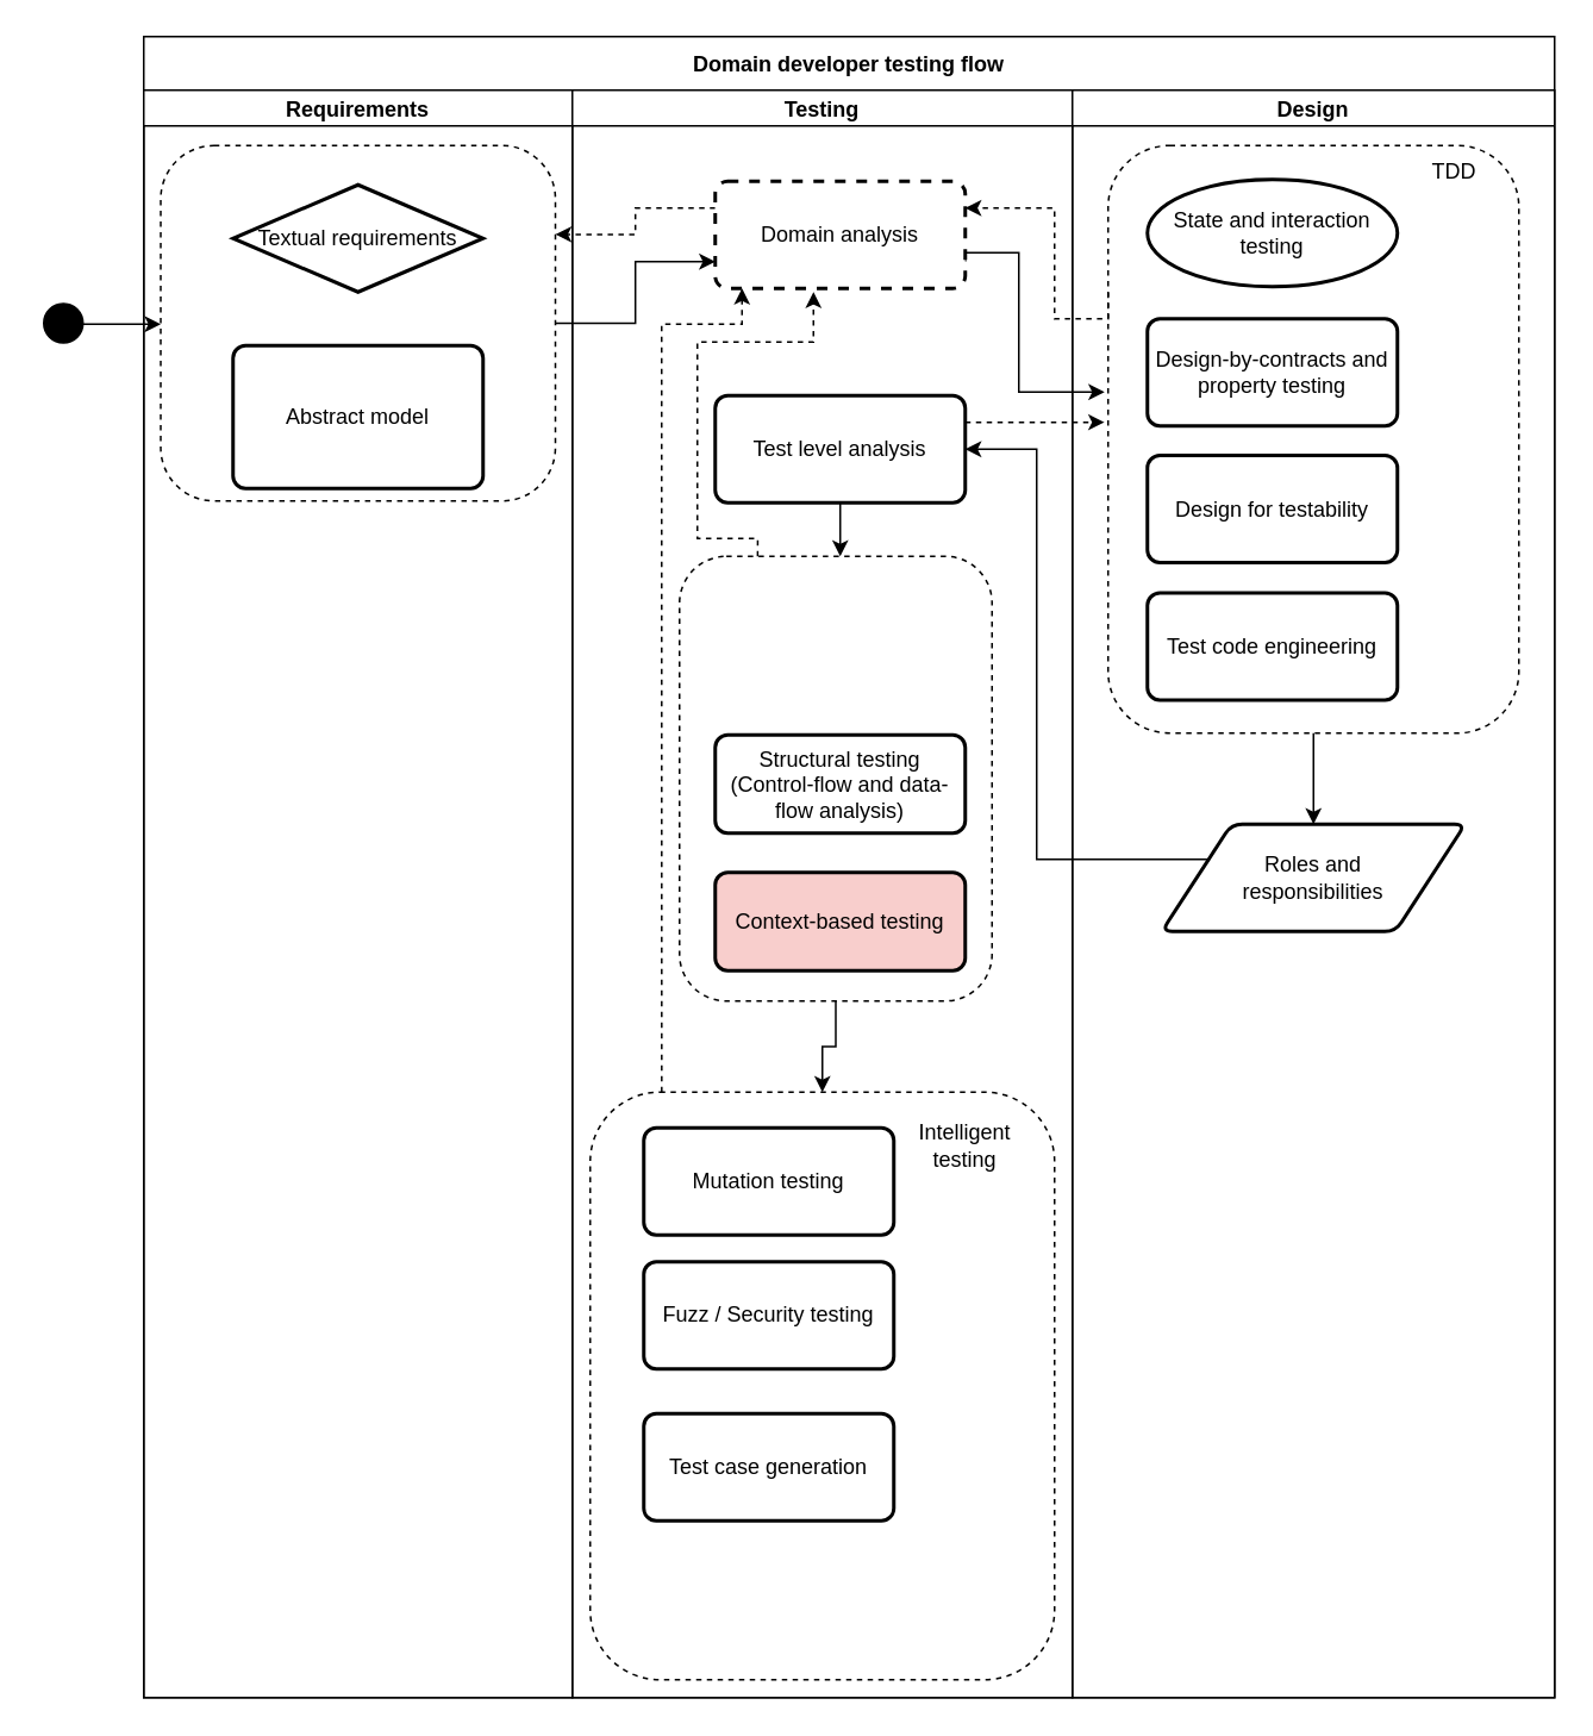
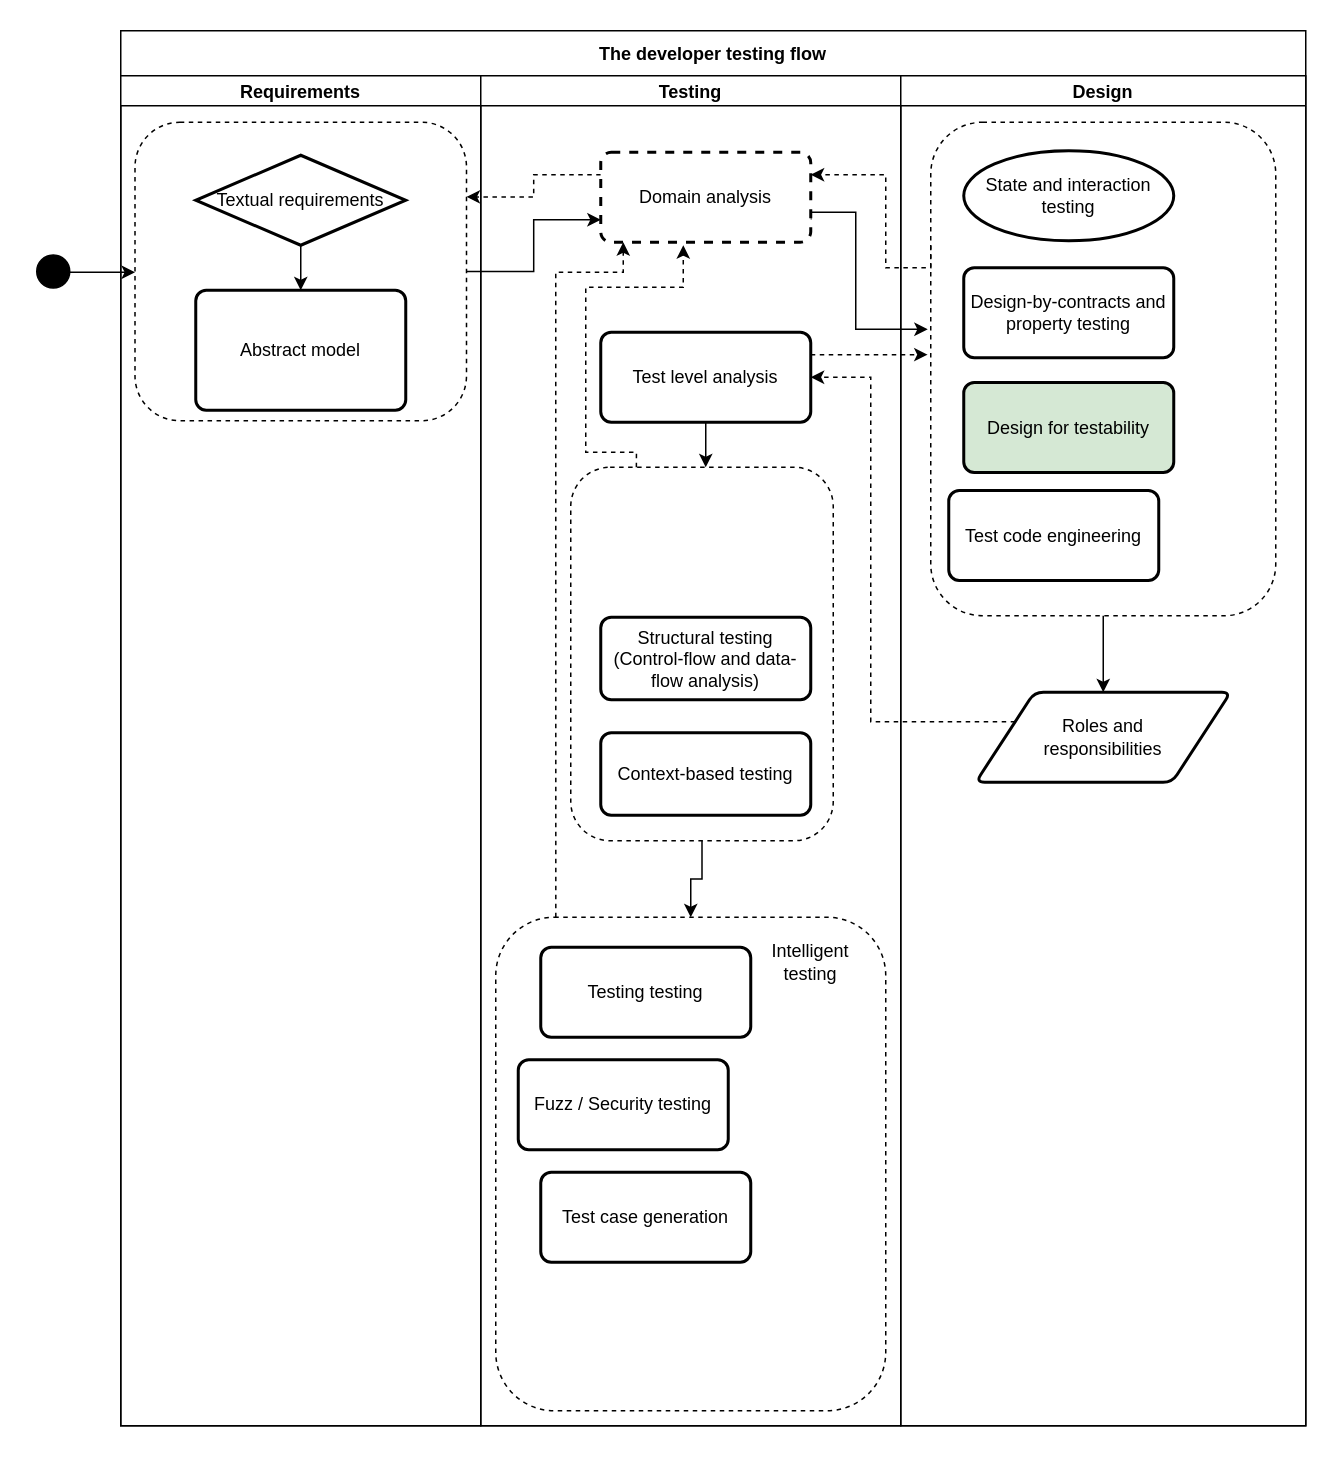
  <mxCell id="0" />
  <mxCell id="1" parent="0" />
- <mxCell id="2" value="Domain developer testing flow" style="swimlane;startSize=30;" parent="1" vertex="1"><mxGeometry x="80" y="20" width="790" height="930" as="geometry" /></mxCell>
+ <mxCell id="2" value="The developer testing flow" style="swimlane;startSize=30;" parent="1" vertex="1"><mxGeometry x="80" y="20" width="790" height="930" as="geometry" /></mxCell>
  <mxCell id="3" value="Requirements" style="swimlane;startSize=20;" parent="2" vertex="1"><mxGeometry y="30" width="240" height="900" as="geometry" /></mxCell>
  <mxCell id="4" value="" style="rounded=1;whiteSpace=wrap;html=1;strokeColor=#000000;dashed=1;" parent="3" vertex="1"><mxGeometry x="9.5" y="31" width="221" height="199" as="geometry" /></mxCell>
+ <mxCell id="5" style="edgeStyle=orthogonalEdgeStyle;rounded=0;orthogonalLoop=1;jettySize=auto;html=1;exitX=0.5;exitY=1;exitDx=0;exitDy=0;strokeColor=#000000;" parent="3" source="6" target="7" edge="1"><mxGeometry relative="1" as="geometry" /></mxCell>
  <mxCell id="6" value="Textual requirements" style="rhombus;whiteSpace=wrap;html=1;absoluteArcSize=1;arcSize=14;strokeWidth=2;" parent="3" vertex="1"><mxGeometry x="50" y="53" width="140" height="60" as="geometry" /></mxCell>
  <mxCell id="7" value="Abstract model" style="rounded=1;whiteSpace=wrap;html=1;absoluteArcSize=1;arcSize=14;strokeWidth=2;" parent="3" vertex="1"><mxGeometry x="50" y="143" width="140" height="80" as="geometry" /></mxCell>
  <mxCell id="8" value="Testing" style="swimlane;startSize=20;" parent="2" vertex="1"><mxGeometry x="240" y="30" width="280" height="900" as="geometry" /></mxCell>
  <mxCell id="9" value="" style="group" vertex="1" connectable="0" parent="8"><mxGeometry x="70" y="221" width="175" height="249" as="geometry" /></mxCell>
  <mxCell id="10" value="Test level analysis" style="rounded=1;whiteSpace=wrap;html=1;absoluteArcSize=1;arcSize=14;strokeWidth=2;" vertex="1" parent="9"><mxGeometry x="10" y="-50" width="140" height="60" as="geometry" /></mxCell>
  <mxCell id="11" value="" style="group" vertex="1" connectable="0" parent="9"><mxGeometry x="-10" y="40" width="175" height="249" as="geometry" /></mxCell>
  <mxCell id="12" value="" style="rounded=1;whiteSpace=wrap;html=1;strokeColor=#000000;dashed=1;" parent="11" vertex="1"><mxGeometry width="175" height="249" as="geometry" /></mxCell>
  <mxCell id="13" value="Structural testing&lt;br&gt;(Control-flow and data-flow analysis)" style="rounded=1;whiteSpace=wrap;html=1;absoluteArcSize=1;arcSize=14;strokeWidth=2;" parent="11" vertex="1"><mxGeometry x="20" y="100" width="140" height="55" as="geometry" /></mxCell>
- <mxCell id="14" value="Context-based testing" style="rounded=1;whiteSpace=wrap;html=1;absoluteArcSize=1;arcSize=14;strokeWidth=2;fillColor=#f8cecc;" vertex="1" parent="11"><mxGeometry x="20" y="177" width="140" height="55" as="geometry" /></mxCell>
+ <mxCell id="14" value="Context-based testing" style="rounded=1;whiteSpace=wrap;html=1;absoluteArcSize=1;arcSize=14;strokeWidth=2;" vertex="1" parent="11"><mxGeometry x="20" y="177" width="140" height="55" as="geometry" /></mxCell>
  <mxCell id="15" style="edgeStyle=orthogonalEdgeStyle;rounded=0;orthogonalLoop=1;jettySize=auto;html=1;exitX=0.5;exitY=1;exitDx=0;exitDy=0;" edge="1" parent="11" source="12" target="12"><mxGeometry relative="1" as="geometry" /></mxCell>
  <mxCell id="16" value="" style="group" vertex="1" connectable="0" parent="8"><mxGeometry x="10" y="561" width="260" height="329" as="geometry" /></mxCell>
  <mxCell id="17" value="" style="rounded=1;whiteSpace=wrap;html=1;strokeColor=#000000;dashed=1;" parent="16" vertex="1"><mxGeometry width="260" height="329" as="geometry" /></mxCell>
- <mxCell id="18" value="Mutation testing" style="rounded=1;whiteSpace=wrap;html=1;absoluteArcSize=1;arcSize=14;strokeWidth=2;" parent="16" vertex="1"><mxGeometry x="30" y="20" width="140" height="60" as="geometry" /></mxCell>
- <mxCell id="19" value="Fuzz / Security testing" style="rounded=1;whiteSpace=wrap;html=1;absoluteArcSize=1;arcSize=14;strokeWidth=2;" parent="16" vertex="1"><mxGeometry x="30" y="95" width="140" height="60" as="geometry" /></mxCell>
- <mxCell id="20" value="Test case generation" style="rounded=1;whiteSpace=wrap;html=1;absoluteArcSize=1;arcSize=14;strokeWidth=2;" parent="16" vertex="1"><mxGeometry x="30" y="180" width="140" height="60" as="geometry" /></mxCell>
+ <mxCell id="18" value="Testing testing" style="rounded=1;whiteSpace=wrap;html=1;absoluteArcSize=1;arcSize=14;strokeWidth=2;" parent="16" vertex="1"><mxGeometry x="30" y="20" width="140" height="60" as="geometry" /></mxCell>
+ <mxCell id="19" value="Fuzz / Security testing" style="rounded=1;whiteSpace=wrap;html=1;absoluteArcSize=1;arcSize=14;strokeWidth=2;" parent="16" vertex="1"><mxGeometry x="15" y="95" width="140" height="60" as="geometry" /></mxCell>
+ <mxCell id="20" value="Test case generation" style="rounded=1;whiteSpace=wrap;html=1;absoluteArcSize=1;arcSize=14;strokeWidth=2;" parent="16" vertex="1"><mxGeometry x="30" y="170" width="140" height="60" as="geometry" /></mxCell>
  <mxCell id="21" value="Intelligent&lt;br&gt;testing" style="text;html=1;strokeColor=none;fillColor=none;align=center;verticalAlign=middle;whiteSpace=wrap;rounded=0;dashed=1;" parent="16" vertex="1"><mxGeometry x="190" y="20" width="40" height="20" as="geometry" /></mxCell>
  <mxCell id="22" style="edgeStyle=orthogonalEdgeStyle;rounded=0;orthogonalLoop=1;jettySize=auto;html=1;exitX=0.5;exitY=1;exitDx=0;exitDy=0;entryX=0.5;entryY=0;entryDx=0;entryDy=0;" edge="1" parent="8" source="12" target="17"><mxGeometry relative="1" as="geometry" /></mxCell>
  <mxCell id="23" value="Design" style="swimlane;startSize=20;" parent="2" vertex="1"><mxGeometry x="520" y="30" width="270" height="900" as="geometry" /></mxCell>
  <mxCell id="24" value="" style="rounded=1;whiteSpace=wrap;html=1;strokeColor=#000000;dashed=1;" parent="23" vertex="1"><mxGeometry x="20" y="31" width="230" height="329" as="geometry" /></mxCell>
  <mxCell id="25" style="edgeStyle=orthogonalEdgeStyle;rounded=0;orthogonalLoop=1;jettySize=auto;html=1;exitX=0.5;exitY=1;exitDx=0;exitDy=0;strokeColor=#000000;" parent="23" edge="1"><mxGeometry relative="1" as="geometry"><mxPoint x="125" y="100" as="sourcePoint" /><mxPoint x="125" y="100" as="targetPoint" /></mxGeometry></mxCell>
- <mxCell id="26" value="TDD" style="text;html=1;strokeColor=none;fillColor=none;align=center;verticalAlign=middle;whiteSpace=wrap;rounded=0;dashed=1;" parent="23" vertex="1"><mxGeometry x="194" y="36" width="40" height="20" as="geometry" /></mxCell>
  <mxCell id="27" value="Design-by-contracts and property testing" style="rounded=1;whiteSpace=wrap;html=1;absoluteArcSize=1;arcSize=14;strokeWidth=2;" parent="23" vertex="1"><mxGeometry x="42" y="128" width="140" height="60" as="geometry" /></mxCell>
  <mxCell id="28" value="State and interaction testing" style="ellipse;whiteSpace=wrap;html=1;absoluteArcSize=1;arcSize=14;strokeWidth=2;" parent="23" vertex="1"><mxGeometry x="42" y="50" width="140" height="60" as="geometry" /></mxCell>
- <mxCell id="29" value="Design for testability" style="rounded=1;whiteSpace=wrap;html=1;absoluteArcSize=1;arcSize=14;strokeWidth=2;" parent="23" vertex="1"><mxGeometry x="42" y="204.5" width="140" height="60" as="geometry" /></mxCell>
+ <mxCell id="29" value="Design for testability" style="rounded=1;whiteSpace=wrap;html=1;absoluteArcSize=1;arcSize=14;strokeWidth=2;fillColor=#d5e8d4;" parent="23" vertex="1"><mxGeometry x="42" y="204.5" width="140" height="60" as="geometry" /></mxCell>
  <mxCell id="30" value="Roles and &lt;br&gt;responsibilities" style="shape=parallelogram;html=1;strokeWidth=2;perimeter=parallelogramPerimeter;whiteSpace=wrap;rounded=1;arcSize=12;size=0.23;" parent="23" vertex="1"><mxGeometry x="50" y="411" width="170" height="60" as="geometry" /></mxCell>
  <mxCell id="31" style="edgeStyle=orthogonalEdgeStyle;rounded=0;orthogonalLoop=1;jettySize=auto;html=1;exitX=0.5;exitY=1;exitDx=0;exitDy=0;strokeColor=#000000;" parent="23" source="24" target="30" edge="1"><mxGeometry relative="1" as="geometry"><mxPoint x="135" y="331" as="targetPoint" /></mxGeometry></mxCell>
- <mxCell id="32" value="Test code engineering" style="rounded=1;whiteSpace=wrap;html=1;absoluteArcSize=1;arcSize=14;strokeWidth=2;" parent="23" vertex="1"><mxGeometry x="42" y="281.5" width="140" height="60" as="geometry" /></mxCell>
+ <mxCell id="32" value="Test code engineering" style="rounded=1;whiteSpace=wrap;html=1;absoluteArcSize=1;arcSize=14;strokeWidth=2;" parent="23" vertex="1"><mxGeometry x="32" y="276.5" width="140" height="60" as="geometry" /></mxCell>
  <mxCell id="33" style="edgeStyle=orthogonalEdgeStyle;rounded=0;orthogonalLoop=1;jettySize=auto;html=1;exitX=1;exitY=0.75;exitDx=0;exitDy=0;strokeColor=#000000;" parent="2" source="37" edge="1"><mxGeometry relative="1" as="geometry"><Array as="points"><mxPoint x="460" y="121" /><mxPoint x="490" y="121" /><mxPoint x="490" y="199" /></Array><mxPoint x="538" y="199" as="targetPoint" /></mxGeometry></mxCell>
  <mxCell id="34" style="edgeStyle=orthogonalEdgeStyle;rounded=0;orthogonalLoop=1;jettySize=auto;html=1;exitX=1;exitY=0.5;exitDx=0;exitDy=0;entryX=0;entryY=0.75;entryDx=0;entryDy=0;strokeColor=#000000;" parent="2" source="4" target="37" edge="1"><mxGeometry relative="1" as="geometry" /></mxCell>
  <mxCell id="35" style="edgeStyle=orthogonalEdgeStyle;rounded=0;orthogonalLoop=1;jettySize=auto;html=1;exitX=0;exitY=0.25;exitDx=0;exitDy=0;entryX=1;entryY=0.25;entryDx=0;entryDy=0;dashed=1;" parent="2" source="37" target="4" edge="1"><mxGeometry relative="1" as="geometry" /></mxCell>
  <mxCell id="36" style="edgeStyle=orthogonalEdgeStyle;rounded=0;orthogonalLoop=1;jettySize=auto;html=1;exitX=0;exitY=0.25;exitDx=0;exitDy=0;entryX=1;entryY=0.25;entryDx=0;entryDy=0;dashed=1;" parent="2" source="24" target="37" edge="1"><mxGeometry relative="1" as="geometry"><Array as="points"><mxPoint x="510" y="158" /><mxPoint x="510" y="96" /></Array></mxGeometry></mxCell>
  <mxCell id="37" value="Domain analysis" style="rounded=1;whiteSpace=wrap;html=1;absoluteArcSize=1;arcSize=14;strokeWidth=2;dashed=1;" parent="2" vertex="1"><mxGeometry x="320" y="81" width="140" height="60" as="geometry" /></mxCell>
  <mxCell id="38" style="edgeStyle=orthogonalEdgeStyle;rounded=0;orthogonalLoop=1;jettySize=auto;html=1;exitX=0.154;exitY=0;exitDx=0;exitDy=0;dashed=1;exitPerimeter=0;" parent="2" source="17" edge="1"><mxGeometry relative="1" as="geometry"><Array as="points"><mxPoint x="290" y="161" /><mxPoint x="335" y="161" /></Array><mxPoint x="335" y="141" as="targetPoint" /></mxGeometry></mxCell>
- <mxCell id="39" style="edgeStyle=orthogonalEdgeStyle;rounded=0;orthogonalLoop=1;jettySize=auto;html=1;exitX=0;exitY=0.25;exitDx=0;exitDy=0;entryX=1;entryY=0.5;entryDx=0;entryDy=0;" edge="1" parent="2" source="30" target="10"><mxGeometry relative="1" as="geometry"><Array as="points"><mxPoint x="500" y="461" /><mxPoint x="500" y="231" /></Array></mxGeometry></mxCell>
+ <mxCell id="39" style="edgeStyle=orthogonalEdgeStyle;rounded=0;orthogonalLoop=1;jettySize=auto;html=1;exitX=0;exitY=0.25;exitDx=0;exitDy=0;entryX=1;entryY=0.5;entryDx=0;entryDy=0;dashed=1;" edge="1" parent="2" source="30" target="10"><mxGeometry relative="1" as="geometry"><Array as="points"><mxPoint x="500" y="461" /><mxPoint x="500" y="231" /></Array></mxGeometry></mxCell>
  <mxCell id="40" style="edgeStyle=orthogonalEdgeStyle;rounded=0;orthogonalLoop=1;jettySize=auto;html=1;exitX=0.25;exitY=0;exitDx=0;exitDy=0;entryX=0.393;entryY=1.033;entryDx=0;entryDy=0;entryPerimeter=0;dashed=1;" edge="1" parent="2" source="12" target="37"><mxGeometry relative="1" as="geometry"><Array as="points"><mxPoint x="344" y="281" /><mxPoint x="310" y="281" /><mxPoint x="310" y="171" /><mxPoint x="375" y="171" /></Array></mxGeometry></mxCell>
  <mxCell id="41" style="edgeStyle=orthogonalEdgeStyle;rounded=0;orthogonalLoop=1;jettySize=auto;html=1;exitX=1;exitY=0.25;exitDx=0;exitDy=0;entryX=-0.009;entryY=0.471;entryDx=0;entryDy=0;entryPerimeter=0;dashed=1;" edge="1" parent="2" source="10" target="24"><mxGeometry relative="1" as="geometry" /></mxCell>
  <mxCell id="42" style="edgeStyle=orthogonalEdgeStyle;rounded=0;orthogonalLoop=1;jettySize=auto;html=1;" parent="1" target="4" edge="1"><mxGeometry relative="1" as="geometry"><mxPoint x="80" y="176" as="targetPoint" /><mxPoint x="40" y="181" as="sourcePoint" /><Array as="points"><mxPoint x="70" y="181" /><mxPoint x="70" y="181" /></Array></mxGeometry></mxCell>
  <mxCell id="43" value="" style="ellipse;html=1;shape=startState;fillColor=#000000;strokeColor=#000000;" parent="1" vertex="1"><mxGeometry x="20" y="165.5" width="30" height="30" as="geometry" /></mxCell>
  <mxCell id="44" style="edgeStyle=orthogonalEdgeStyle;rounded=0;orthogonalLoop=1;jettySize=auto;html=1;exitX=0.5;exitY=1;exitDx=0;exitDy=0;" edge="1" parent="1" source="10"><mxGeometry relative="1" as="geometry"><mxPoint x="470" y="311" as="targetPoint" /></mxGeometry></mxCell>
